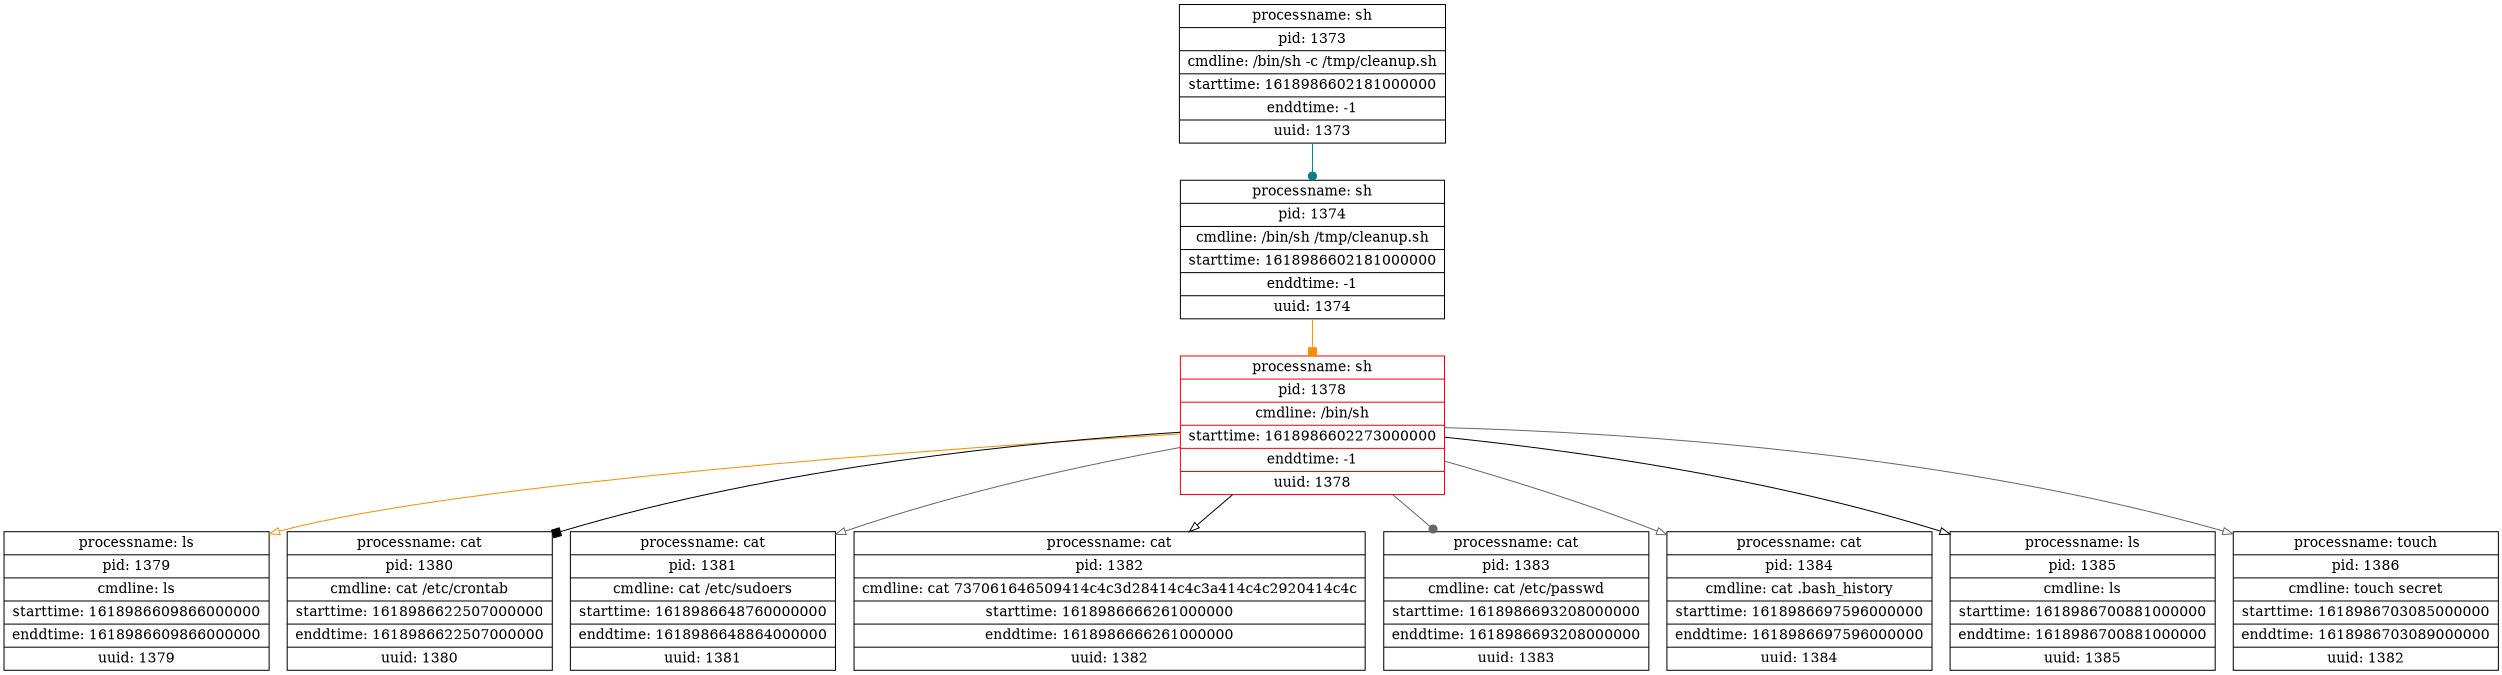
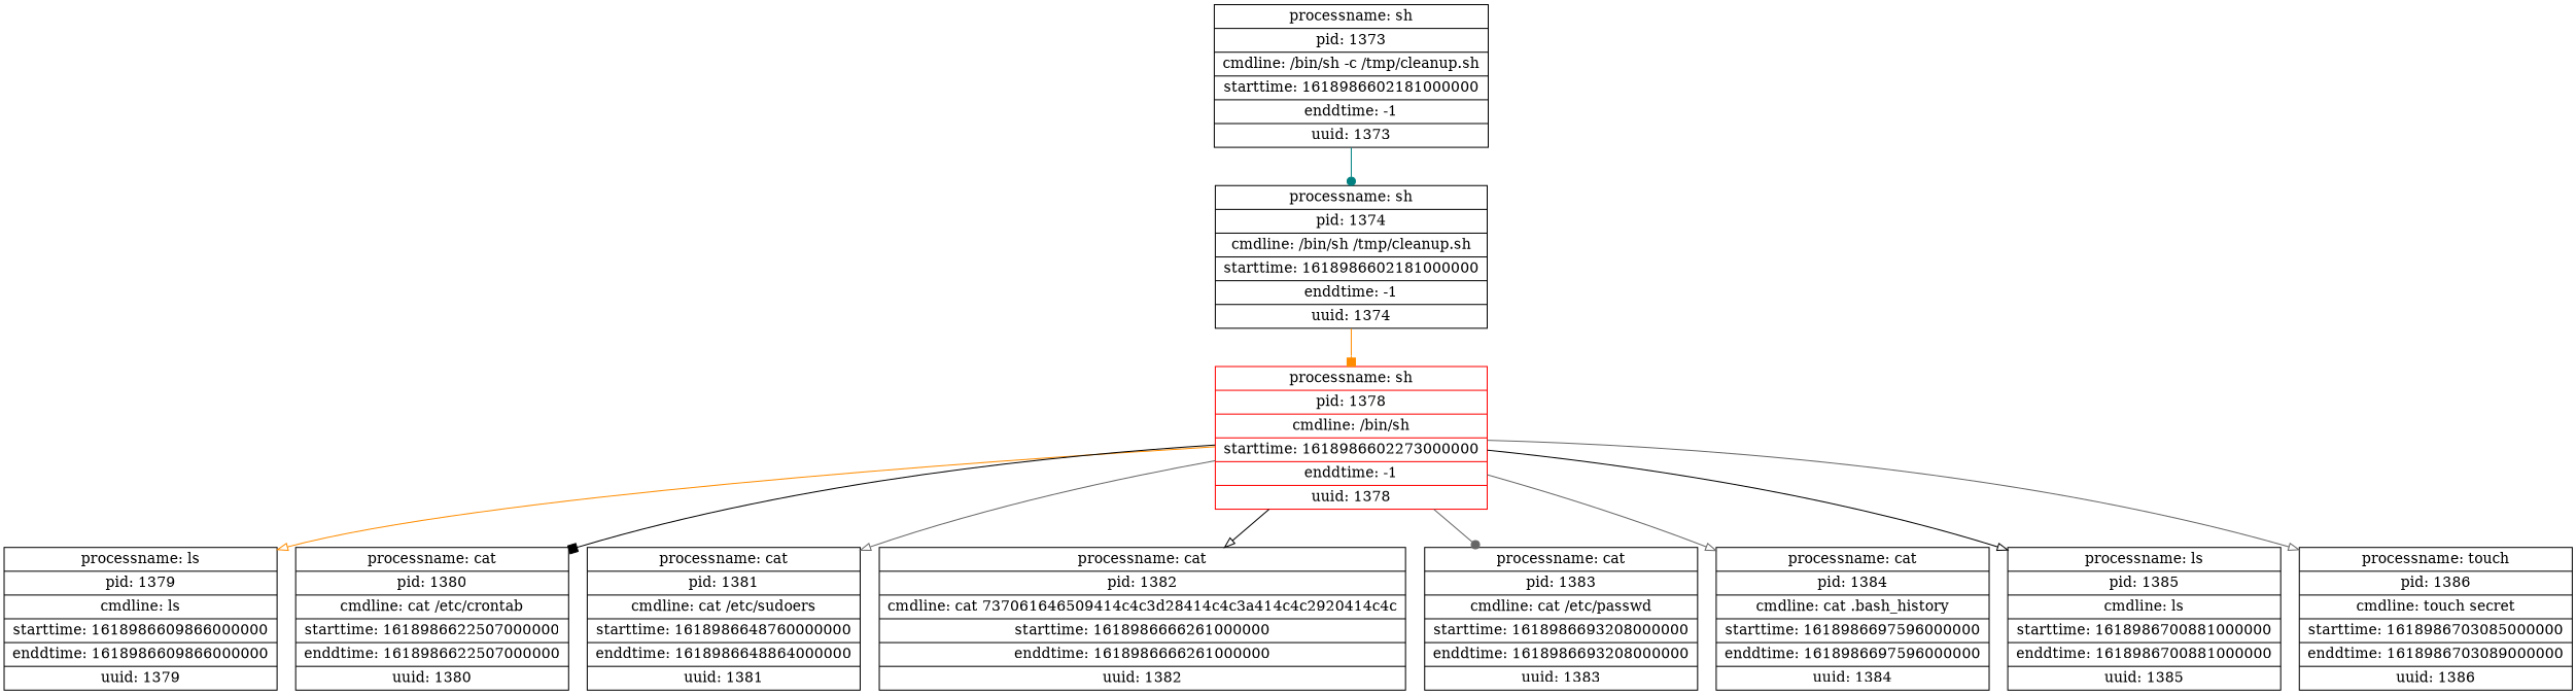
  digraph {
    node [shape=record]
    edge [color=gray40 arrowhead=onormal]
    n1 [color=red label="{<head>processname: sh | pid: 1378 | cmdline: /bin/sh | starttime: 1618986602273000000 | enddtime: -1 | uuid: 1378}"]
    n2 [label="{<head>processname: ls | pid: 1379 | cmdline: ls | starttime: 1618986609866000000 | enddtime: 1618986609866000000 | uuid: 1379}"]
    n3 [label="{<head>processname: cat | pid: 1380 | cmdline: cat /etc/crontab | starttime: 1618986622507000000 | enddtime: 1618986622507000000 | uuid: 1380}"]
    n4 [label="{<head>processname: cat | pid: 1381 | cmdline: cat /etc/sudoers | starttime: 1618986648760000000 | enddtime: 1618986648864000000 | uuid: 1381}"]
    n5 [label="{<head>processname: cat | pid: 1382 | cmdline: cat 737061646509414c4c3d28414c4c3a414c4c2920414c4c | starttime: 1618986666261000000 | enddtime: 1618986666261000000 | uuid: 1382}"]
    n6 [label="{<head>processname: cat | pid: 1383 | cmdline: cat /etc/passwd | starttime: 1618986693208000000 | enddtime: 1618986693208000000 | uuid: 1383}"]
    n7 [label="{<head>processname: cat | pid: 1384 | cmdline: cat .bash_history | starttime: 1618986697596000000 | enddtime: 1618986697596000000 | uuid: 1384}"]
    n8 [label="{<head>processname: ls | pid: 1385 | cmdline: ls | starttime: 1618986700881000000 | enddtime: 1618986700881000000 | uuid: 1385}"]
-   n9 [label="{<head>processname: touch | pid: 1386 | cmdline: touch secret | starttime: 1618986703085000000 | enddtime: 1618986703089000000 | uuid: 1382}"]
+   n9 [label="{<head>processname: touch | pid: 1386 | cmdline: touch secret | starttime: 1618986703085000000 | enddtime: 1618986703089000000 | uuid: 1386}"]
    n10 [label="{<head>processname: sh | pid: 1374 | cmdline: /bin/sh /tmp/cleanup.sh | starttime: 1618986602181000000 | enddtime: -1 | uuid: 1374}"]
    n11 [label="{<head>processname: sh | pid: 1373 | cmdline: /bin/sh -c /tmp/cleanup.sh | starttime: 1618986602181000000 | enddtime: -1 | uuid: 1373}"]
    n1 -> n2 [color=darkorange]
    n1 -> n3 [color=black arrowhead=box]
    n1 -> n4
    n1 -> n5 [color=black]
    n1 -> n6 [arrowhead=dot]
    n1 -> n7
    n1 -> n8 [color=black]
    n1 -> n9
    n10 -> n1 [color=darkorange arrowhead=box]
    n11 -> n10 [color=teal arrowhead=dot]
  }
